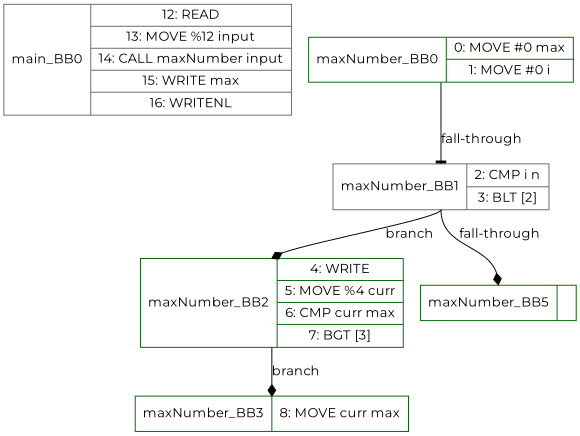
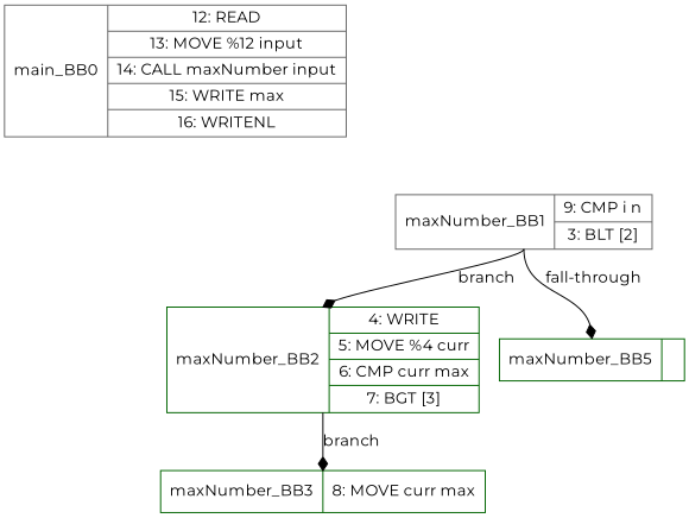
  digraph {
    fontname=Montserrat
    node [color=darkgreen fontname=Montserrat shape=record]
    edge [arrowhead=diamond fontname=Montserrat headport=n tailport=s]
    n1 [color=gray40 label="<b>main_BB0| {12: READ |13: MOVE %12 input|14: CALL maxNumber input|15: WRITE max|16: WRITENL }"]
-   n2 [label="<b>maxNumber_BB0| {0: MOVE #0 max|1: MOVE #0 i}"]
-   n3 [color=gray40 label="<b>maxNumber_BB1| {2: CMP i n|3: BLT [2]}"]
+   n3 [color=gray40 label="<b>maxNumber_BB1| {9: CMP i n|3: BLT [2]}"]
    n4 [label="<b>maxNumber_BB2| {4: WRITE |5: MOVE %4 curr|6: CMP curr max|7: BGT [3]}"]
    n5 [label="<b>maxNumber_BB5| {}"]
    n6 [label="<b>maxNumber_BB3| {8: MOVE curr max}"]
-   n2 -> n3 [arrowhead=tee label="fall-through"]
    n3 -> n4 [label=branch]
    n3 -> n5 [label="fall-through"]
    n4 -> n6 [label=branch]
  }
